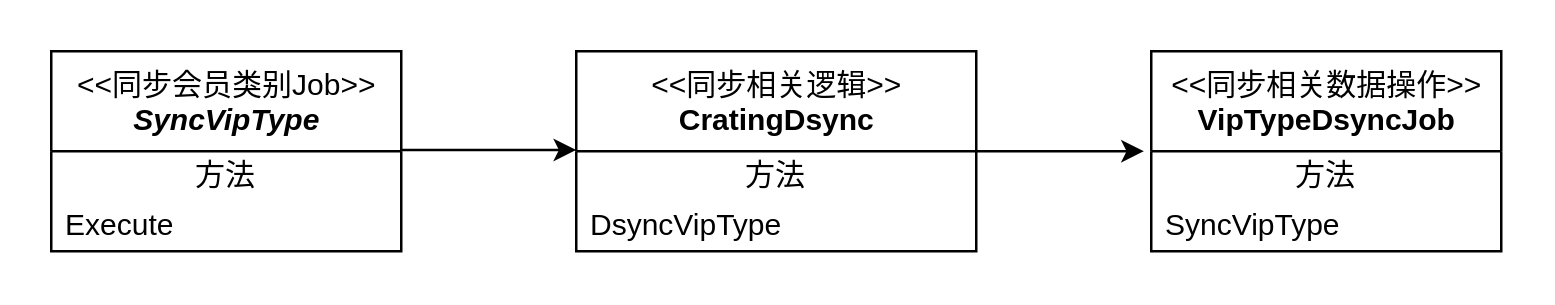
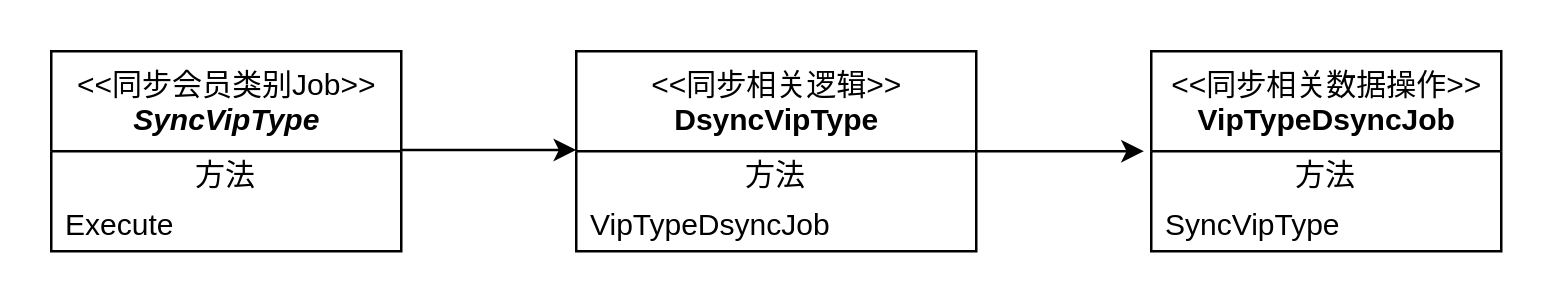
  <mxCell id="0" />
  <mxCell id="1" parent="0" />
  <mxCell id="2" value="&amp;lt;&amp;lt;同步会员类别Job&amp;gt;&amp;gt;&lt;br&gt;&lt;span style=&quot;font-style: italic&quot;&gt;&lt;b&gt;SyncVipType&lt;/b&gt;&lt;/span&gt;" style="swimlane;fontStyle=0;align=center;verticalAlign=top;childLayout=stackLayout;horizontal=1;startSize=40;horizontalStack=0;resizeParent=1;resizeParentMax=0;resizeLast=0;collapsible=0;marginBottom=0;html=1;" vertex="1" parent="1"><mxGeometry y="20" width="140" height="80" as="geometry" x="20" /></mxCell>
  <mxCell id="3" value="方法" style="text;html=1;strokeColor=none;fillColor=none;align=center;verticalAlign=middle;spacingLeft=4;spacingRight=4;overflow=hidden;rotatable=0;points=[[0,0.5],[1,0.5]];portConstraint=eastwest;" vertex="1" parent="2"><mxGeometry y="40" width="140" height="20" as="geometry" /></mxCell>
  <mxCell id="4" value="Execute" style="text;html=1;strokeColor=none;fillColor=none;align=left;verticalAlign=middle;spacingLeft=4;spacingRight=4;overflow=hidden;rotatable=0;points=[[0,0.5],[1,0.5]];portConstraint=eastwest;" vertex="1" parent="2"><mxGeometry y="60" width="140" height="20" as="geometry" /></mxCell>
- <mxCell id="5" value="&amp;lt;&amp;lt;同步相关逻辑&amp;gt;&amp;gt;&lt;br&gt;&lt;b&gt;CratingDsync&lt;/b&gt;" style="swimlane;fontStyle=0;align=center;verticalAlign=top;childLayout=stackLayout;horizontal=1;startSize=40;horizontalStack=0;resizeParent=1;resizeParentMax=0;resizeLast=0;collapsible=0;marginBottom=0;html=1;" vertex="1" parent="1"><mxGeometry x="230" y="20" width="160" height="80" as="geometry" /></mxCell>
+ <mxCell id="5" value="&amp;lt;&amp;lt;同步相关逻辑&amp;gt;&amp;gt;&lt;br&gt;&lt;b&gt;DsyncVipType&lt;/b&gt;" style="swimlane;fontStyle=0;align=center;verticalAlign=top;childLayout=stackLayout;horizontal=1;startSize=40;horizontalStack=0;resizeParent=1;resizeParentMax=0;resizeLast=0;collapsible=0;marginBottom=0;html=1;" vertex="1" parent="1"><mxGeometry x="230" y="20" width="160" height="80" as="geometry" /></mxCell>
  <mxCell id="6" value="方法" style="text;html=1;strokeColor=none;fillColor=none;align=center;verticalAlign=middle;spacingLeft=4;spacingRight=4;overflow=hidden;rotatable=0;points=[[0,0.5],[1,0.5]];portConstraint=eastwest;" vertex="1" parent="5"><mxGeometry y="40" width="160" height="20" as="geometry" /></mxCell>
- <mxCell id="7" value="DsyncVipType" style="text;html=1;strokeColor=none;fillColor=none;align=left;verticalAlign=middle;spacingLeft=4;spacingRight=4;overflow=hidden;rotatable=0;points=[[0,0.5],[1,0.5]];portConstraint=eastwest;" vertex="1" parent="5"><mxGeometry y="60" width="160" height="20" as="geometry" /></mxCell>
+ <mxCell id="7" value="VipTypeDsyncJob" style="text;html=1;strokeColor=none;fillColor=none;align=left;verticalAlign=middle;spacingLeft=4;spacingRight=4;overflow=hidden;rotatable=0;points=[[0,0.5],[1,0.5]];portConstraint=eastwest;" vertex="1" parent="5"><mxGeometry y="60" width="160" height="20" as="geometry" /></mxCell>
  <mxCell id="8" style="edgeStyle=orthogonalEdgeStyle;rounded=0;orthogonalLoop=1;jettySize=auto;html=1;entryX=0;entryY=0.5;entryDx=0;entryDy=0;" edge="1" parent="1"><mxGeometry relative="1" as="geometry"><mxPoint x="160" y="59.5" as="sourcePoint" /><mxPoint x="230" y="59.5" as="targetPoint" /></mxGeometry></mxCell>
  <mxCell id="9" value="&amp;lt;&amp;lt;同步相关数据操作&amp;gt;&amp;gt;&lt;br&gt;&lt;b&gt;VipTypeDsyncJob&lt;/b&gt;" style="swimlane;fontStyle=0;align=center;verticalAlign=top;childLayout=stackLayout;horizontal=1;startSize=40;horizontalStack=0;resizeParent=1;resizeParentMax=0;resizeLast=0;collapsible=0;marginBottom=0;html=1;" vertex="1" parent="1"><mxGeometry x="460" y="20" width="140" height="80" as="geometry" /></mxCell>
  <mxCell id="10" value="方法" style="text;html=1;strokeColor=none;fillColor=none;align=center;verticalAlign=middle;spacingLeft=4;spacingRight=4;overflow=hidden;rotatable=0;points=[[0,0.5],[1,0.5]];portConstraint=eastwest;" vertex="1" parent="9"><mxGeometry y="40" width="140" height="20" as="geometry" /></mxCell>
  <mxCell id="11" value="SyncVipType" style="text;html=1;strokeColor=none;fillColor=none;align=left;verticalAlign=middle;spacingLeft=4;spacingRight=4;overflow=hidden;rotatable=0;points=[[0,0.5],[1,0.5]];portConstraint=eastwest;" vertex="1" parent="9"><mxGeometry y="60" width="140" height="20" as="geometry" /></mxCell>
  <mxCell id="12" style="orthogonalLoop=1;jettySize=auto;html=1;entryX=-0.021;entryY=0.15;entryDx=0;entryDy=0;entryPerimeter=0;rounded=0;edgeStyle=elbowEdgeStyle;" edge="1" parent="1"><mxGeometry relative="1" as="geometry"><mxPoint x="390" y="60" as="sourcePoint" /><mxPoint x="457.06" y="60" as="targetPoint" /><Array as="points"><mxPoint x="440" y="60" /><mxPoint x="410" y="57" /></Array></mxGeometry></mxCell>
